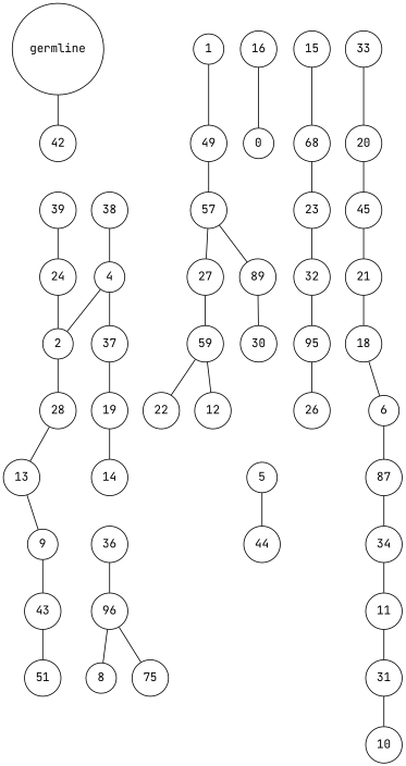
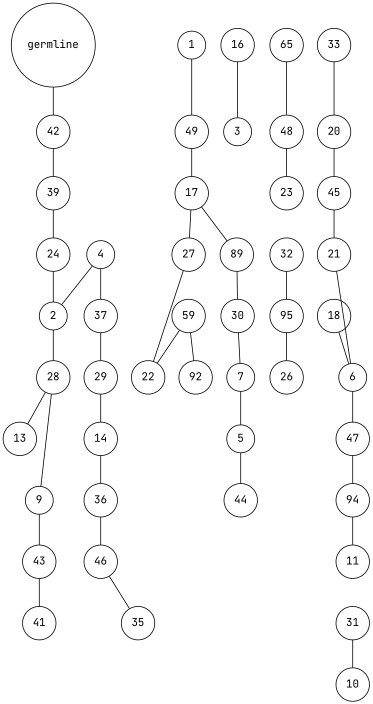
  graph {
    fontname="JetBrains Mono"
    rankdir=UD
    splines=line
    node [fontname="JetBrains Mono" shape=circle]
    edge [fontname="JetBrains Mono"]
    n1 [label=germline]
    n2 [label=42]
    n3 [label=39]
    n4 [label=24]
    n5 [label=2]
-   n6 [label=38]
    n7 [label=4]
    n8 [label=37]
    n9 [label=28]
-   n10 [label=19]
+   n10 [label=29]
    n11 [label=13]
    n12 [label=9]
    n13 [label=43]
-   n14 [label=51]
+   n14 [label=41]
    n15 [label=1]
    n16 [label=49]
    n17 [label=16]
-   n18 [label=0]
-   n19 [label=57]
+   n18 [label=3]
+   n19 [label=17]
    n20 [label=27]
    n21 [label=89]
    n22 [label=59]
    n23 [label=30]
    n24 [label=22]
-   n25 [label=12]
+   n25 [label=92]
+   n26 [label=7]
    n27 [label=5]
    n28 [label=44]
-   n29 [label=15]
-   n30 [label=68]
+   n29 [label=65]
+   n30 [label=48]
    n31 [label=23]
    n32 [label=32]
    n33 [label=95]
    n34 [label=26]
    n35 [label=33]
    n36 [label=20]
    n37 [label=14]
    n38 [label=45]
    n39 [label=21]
    n40 [label=18]
    n41 [label=6]
-   n42 [label=87]
-   n43 [label=34]
+   n42 [label=47]
+   n43 [label=94]
    n44 [label=11]
    n45 [label=31]
    n46 [label=10]
    n47 [label=36]
-   n48 [label=96]
-   n49 [label=8]
-   n50 [label=75]
+   n48 [label=46]
+   n50 [label=35]
    n1 -- n2
+   n2 -- n3
    n3 -- n4
    n4 -- n5
    n5 -- n9
-   n6 -- n7
    n7 -- n5
    n7 -- n8
    n8 -- n10
    n9 -- n11
    n10 -- n37
-   n11 -- n12
+   n9 -- n12
    n12 -- n13
    n13 -- n14
    n15 -- n16
    n16 -- n19
    n17 -- n18
    n19 -- n20
    n19 -- n21
-   n20 -- n22
+   n20 -- n24
    n21 -- n23
    n22 -- n24
    n22 -- n25
+   n23 -- n26
+   n26 -- n27
    n27 -- n28
    n29 -- n30
    n30 -- n31
-   n31 -- n32
    n32 -- n33
    n33 -- n34
    n35 -- n36
    n36 -- n38
+   n37 -- n47
    n38 -- n39
-   n39 -- n40
+   n39 -- n41
    n40 -- n41
    n41 -- n42
    n42 -- n43
    n43 -- n44
-   n44 -- n45
    n45 -- n46
    n47 -- n48
-   n48 -- n49
    n48 -- n50
  }
